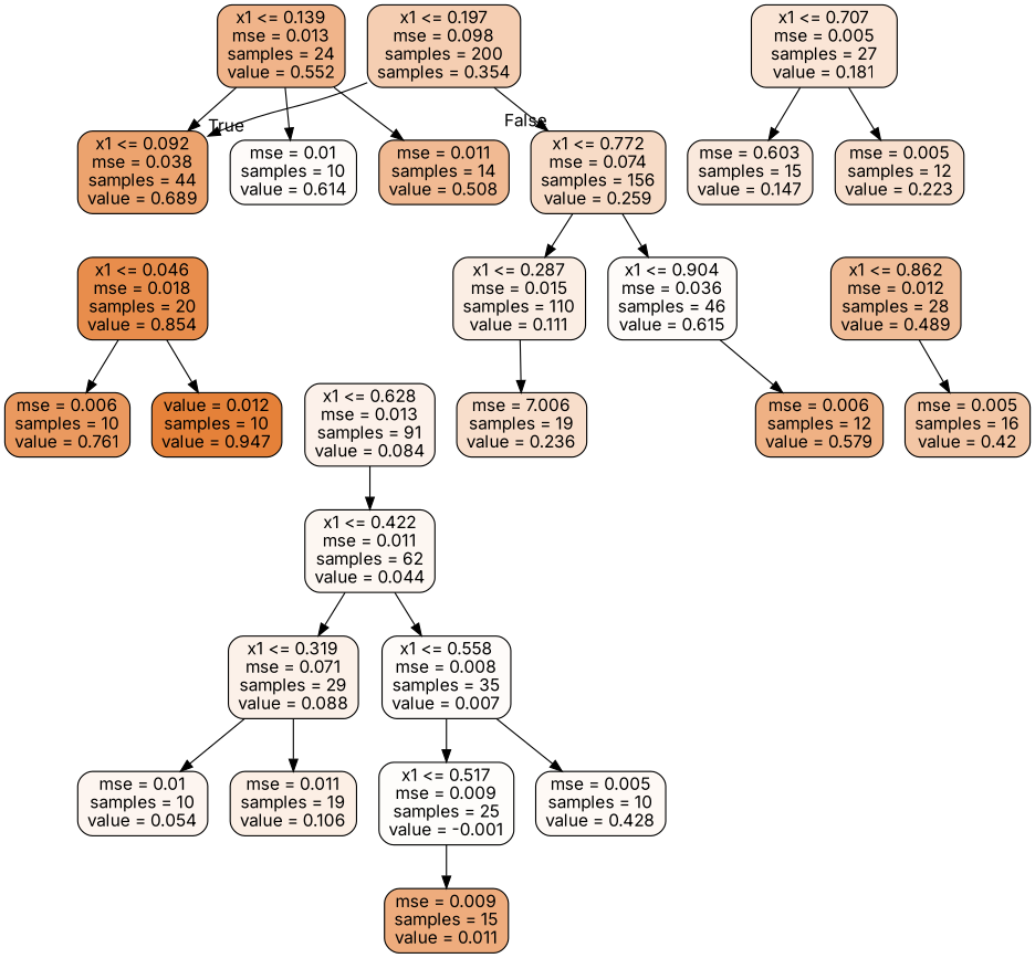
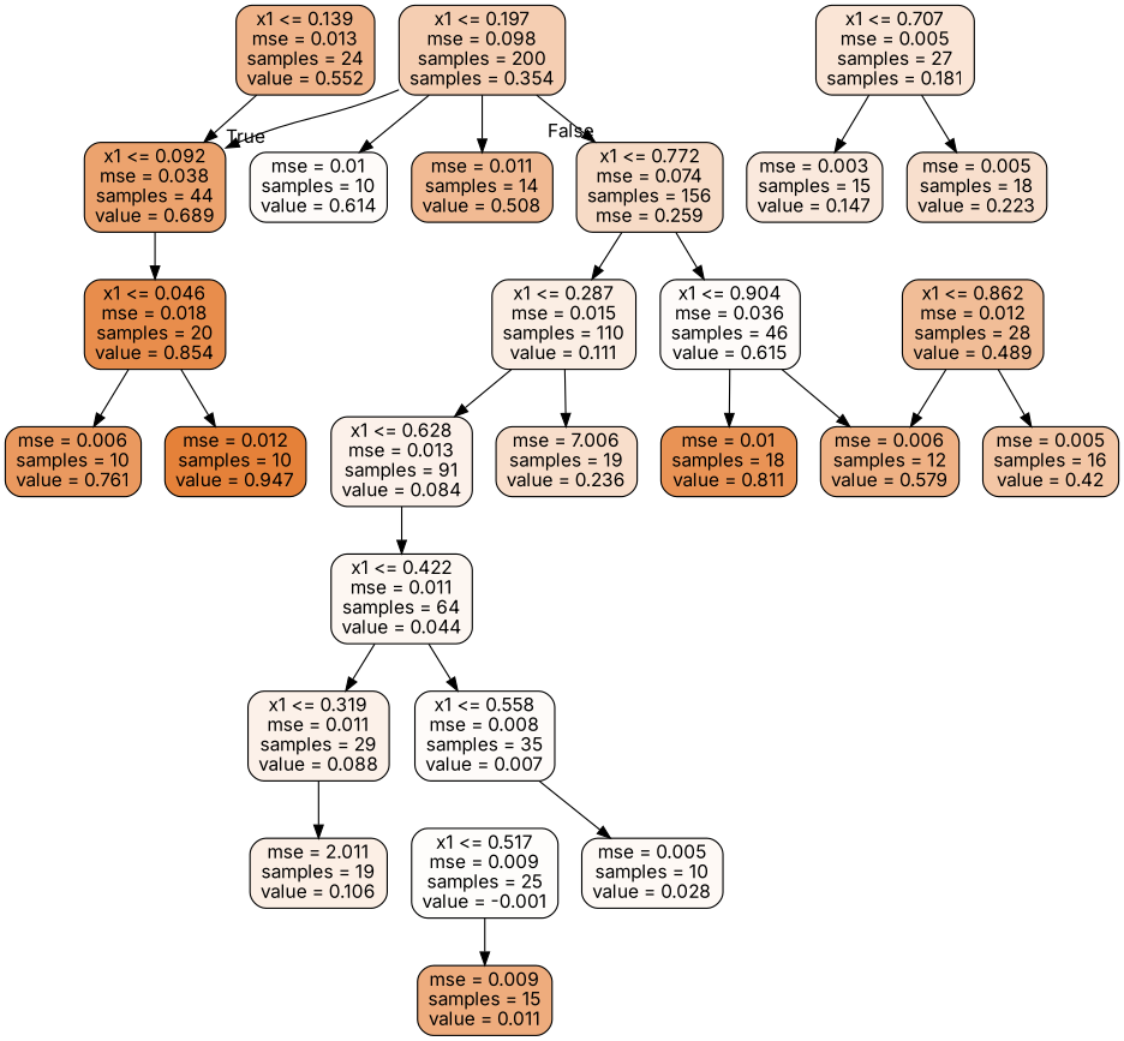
  digraph {
    fontname=Inter
    node [color=black fillcolor="#fefbf9" fontname=Inter shape=box style="filled, rounded"]
    edge [fontname=Inter]
    n1 [fillcolor="#f5ceb2" label="x1 <= 0.197\nmse = 0.098\nsamples = 200\nsamples = 0.354"]
    n2 [fillcolor="#eca36e" label="x1 <= 0.092\nmse = 0.038\nsamples = 44\nvalue = 0.689"]
-   n3 [fillcolor="#f7dbc6" label="x1 <= 0.772\nmse = 0.074\nsamples = 156\nvalue = 0.259"]
+   n3 [fillcolor="#f7dbc6" label="x1 <= 0.772\nmse = 0.074\nsamples = 156\nmse = 0.259"]
    n4 [fillcolor="#e88d4c" label="x1 <= 0.046\nmse = 0.018\nsamples = 20\nvalue = 0.854"]
    n5 [fillcolor="#fbeee4" label="x1 <= 0.287\nmse = 0.015\nsamples = 110\nvalue = 0.111"]
    n6 [label="x1 <= 0.904\nmse = 0.036\nsamples = 46\nvalue = 0.615"]
-   n7 [fillcolor="#e58139" label="value = 0.012\nsamples = 10\nvalue = 0.947"]
+   n7 [fillcolor="#e58139" label="mse = 0.012\nsamples = 10\nvalue = 0.947"]
    n8 [fillcolor="#ea995f" label="mse = 0.006\nsamples = 10\nvalue = 0.761"]
    n9 [fillcolor="#f0b48a" label="x1 <= 0.139\nmse = 0.013\nsamples = 24\nvalue = 0.552"]
    n10 [label="mse = 0.01\nsamples = 10\nvalue = 0.614"]
    n11 [fillcolor="#f1ba93" label="mse = 0.011\nsamples = 14\nvalue = 0.508"]
    n12 [fillcolor="#f8decb" label="mse = 7.006\nsamples = 19\nvalue = 0.236"]
    n13 [fillcolor="#fcf1ea" label="x1 <= 0.628\nmse = 0.013\nsamples = 91\nvalue = 0.084"]
+   n14 [fillcolor="#e99355" label="mse = 0.01\nsamples = 18\nvalue = 0.811"]
    n15 [fillcolor="#efb184" label="mse = 0.006\nsamples = 12\nvalue = 0.579"]
-   n16 [fillcolor="#fdf7f2" label="x1 <= 0.422\nmse = 0.011\nsamples = 62\nvalue = 0.044"]
-   n17 [fillcolor="#fcf1e9" label="x1 <= 0.319\nmse = 0.071\nsamples = 29\nvalue = 0.088"]
+   n16 [fillcolor="#fdf7f2" label="x1 <= 0.422\nmse = 0.011\nsamples = 64\nvalue = 0.044"]
+   n17 [fillcolor="#fcf1e9" label="x1 <= 0.319\nmse = 0.011\nsamples = 29\nvalue = 0.088"]
    n18 [label="x1 <= 0.558\nmse = 0.008\nsamples = 35\nvalue = 0.007"]
-   n19 [fillcolor="#fae5d6" label="x1 <= 0.707\nmse = 0.005\nsamples = 27\nvalue = 0.181"]
-   n20 [fillcolor="#fae9dd" label="mse = 0.603\nsamples = 15\nvalue = 0.147"]
-   n21 [fillcolor="#f8dfcd" label="mse = 0.005\nsamples = 12\nvalue = 0.223"]
-   n22 [fillcolor="#fdf5f0" label="mse = 0.01\nsamples = 10\nvalue = 0.054"]
-   n23 [fillcolor="#fcefe5" label="mse = 0.011\nsamples = 19\nvalue = 0.106"]
+   n19 [fillcolor="#fae5d6" label="x1 <= 0.707\nmse = 0.005\nsamples = 27\nsamples = 0.181"]
+   n20 [fillcolor="#fae9dd" label="mse = 0.003\nsamples = 15\nvalue = 0.147"]
+   n21 [fillcolor="#f8dfcd" label="mse = 0.005\nsamples = 18\nvalue = 0.223"]
+   n23 [fillcolor="#fcefe5" label="mse = 2.011\nsamples = 19\nvalue = 0.106"]
    n24 [fillcolor="#fefdfb" label="x1 <= 0.517\nmse = 0.009\nsamples = 25\nvalue = -0.001"]
-   n25 [fillcolor="#fef9f5" label="mse = 0.005\nsamples = 10\nvalue = 0.428"]
+   n25 [fillcolor="#fef9f5" label="mse = 0.005\nsamples = 10\nvalue = 0.028"]
    n26 [fillcolor="#eeac7d" label="mse = 0.009\nsamples = 15\nvalue = 0.011"]
    n27 [fillcolor="#f1bd97" label="x1 <= 0.862\nmse = 0.012\nsamples = 28\nvalue = 0.489"]
    n28 [fillcolor="#f3c6a5" label="mse = 0.005\nsamples = 16\nvalue = 0.42"]
    n1 -> n2 [headlabel=True labelangle=45 labeldistance=2.5]
    n1 -> n3 [headlabel=False labelangle=-45 labeldistance=2.5]
+   n2 -> n4
    n3 -> n5
    n3 -> n6
    n4 -> n7
    n4 -> n8
    n5 -> n12
+   n5 -> n13
+   n6 -> n14
    n6 -> n15
    n9 -> n2
-   n9 -> n10
-   n9 -> n11
+   n1 -> n10
+   n1 -> n11
    n13 -> n16
    n16 -> n17
    n16 -> n18
-   n17 -> n22
    n17 -> n23
-   n18 -> n24
    n18 -> n25
    n19 -> n20
    n19 -> n21
    n24 -> n26
+   n27 -> n15
    n27 -> n28
  }
